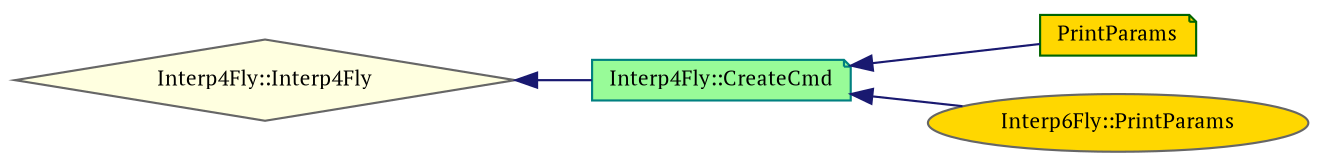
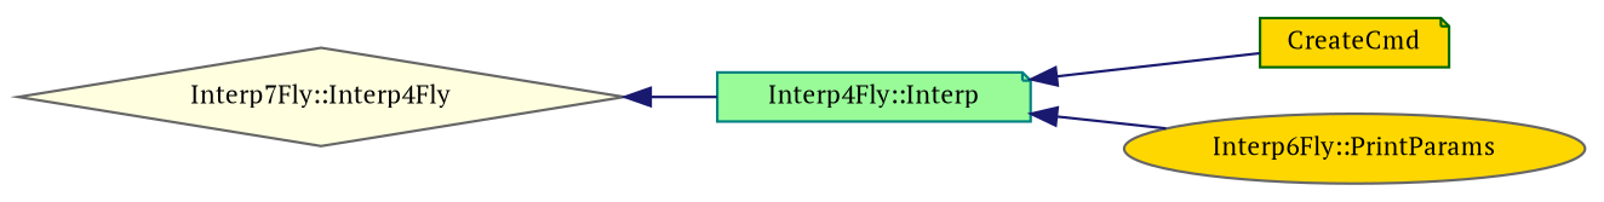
  digraph {
    fontname="PT Serif"
    rankdir=LR
    node [color=gray40 fillcolor=gold fontname="PT Serif" fontsize=10 shape=note style=filled]
    edge [color=midnightblue dir=back fontname="PT Serif" fontsize=10 labelfontname=Helvetica labelfontsize=10 style=solid]
-   n1 [fillcolor=lightyellow fontcolor=black height=0.2 label="Interp4Fly::Interp4Fly" shape=diamond width=0.4]
-   n2 [color=teal fillcolor=palegreen height=0.2 label="Interp4Fly::CreateCmd" width=0.4]
-   n3 [color=darkgreen height=0.2 label=PrintParams width=0.4]
+   n1 [fillcolor=lightyellow fontcolor=black height=0.2 label="Interp7Fly::Interp4Fly" shape=diamond width=0.4]
+   n2 [color=teal fillcolor=palegreen height=0.2 label="Interp4Fly::Interp" width=0.4]
+   n3 [color=darkgreen height=0.2 label=CreateCmd width=0.4]
    n4 [height=0.2 label="Interp6Fly::PrintParams" shape=ellipse width=0.4]
    n1 -> n2
    n2 -> n3
    n2 -> n4
  }
